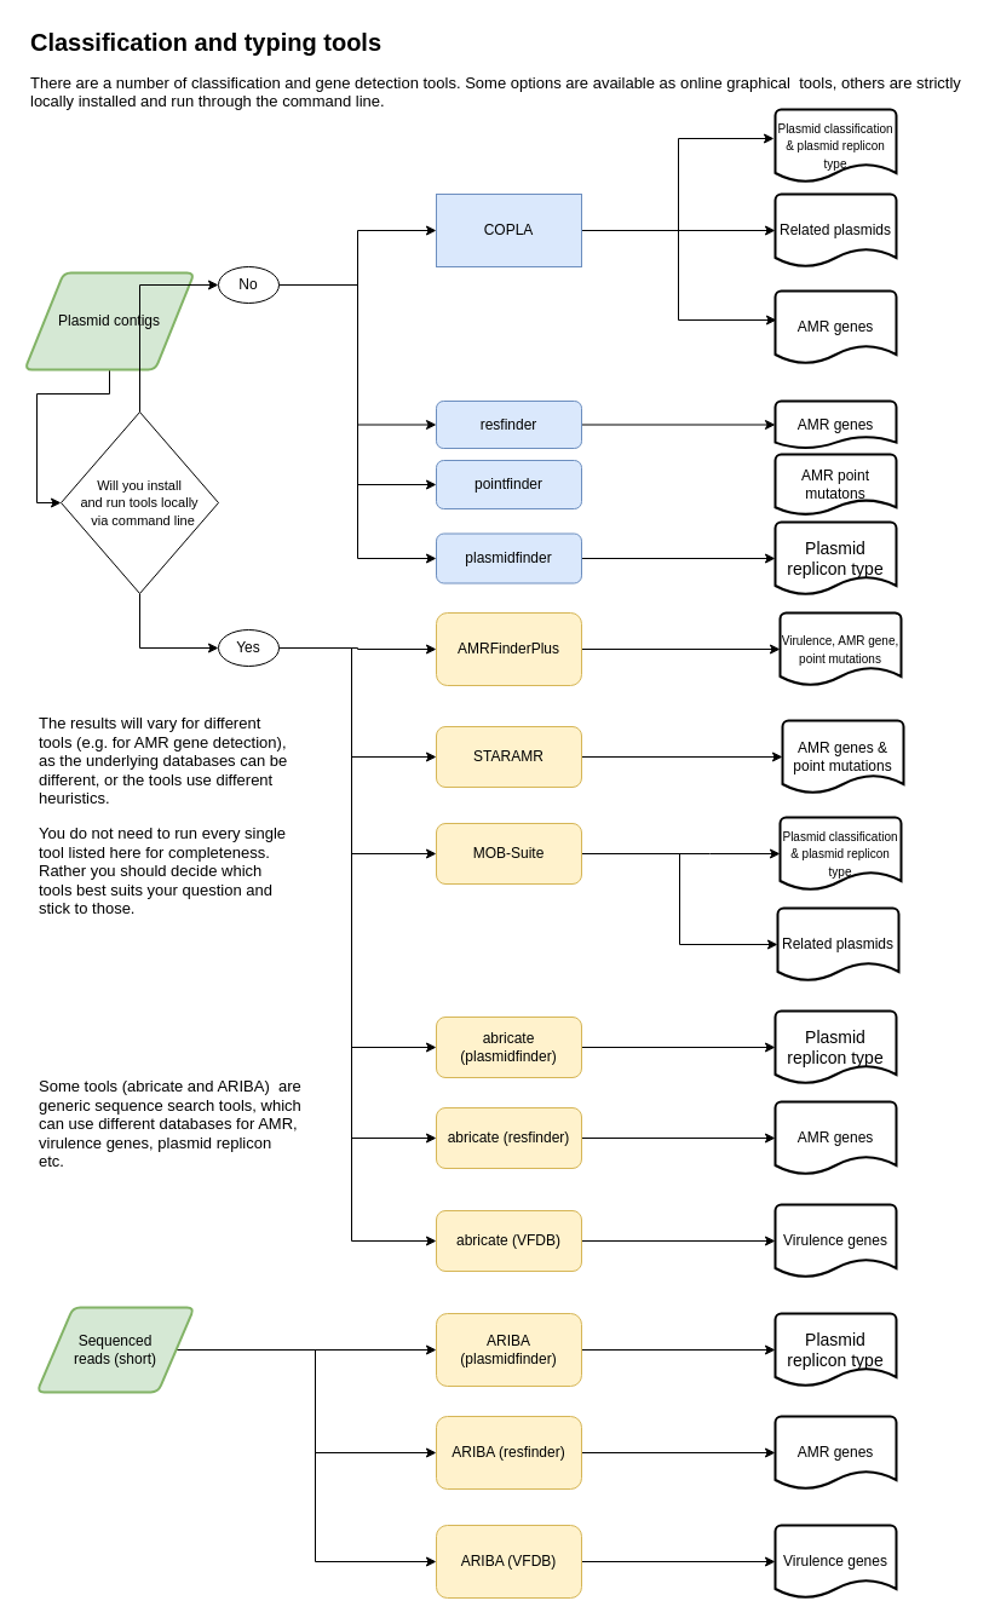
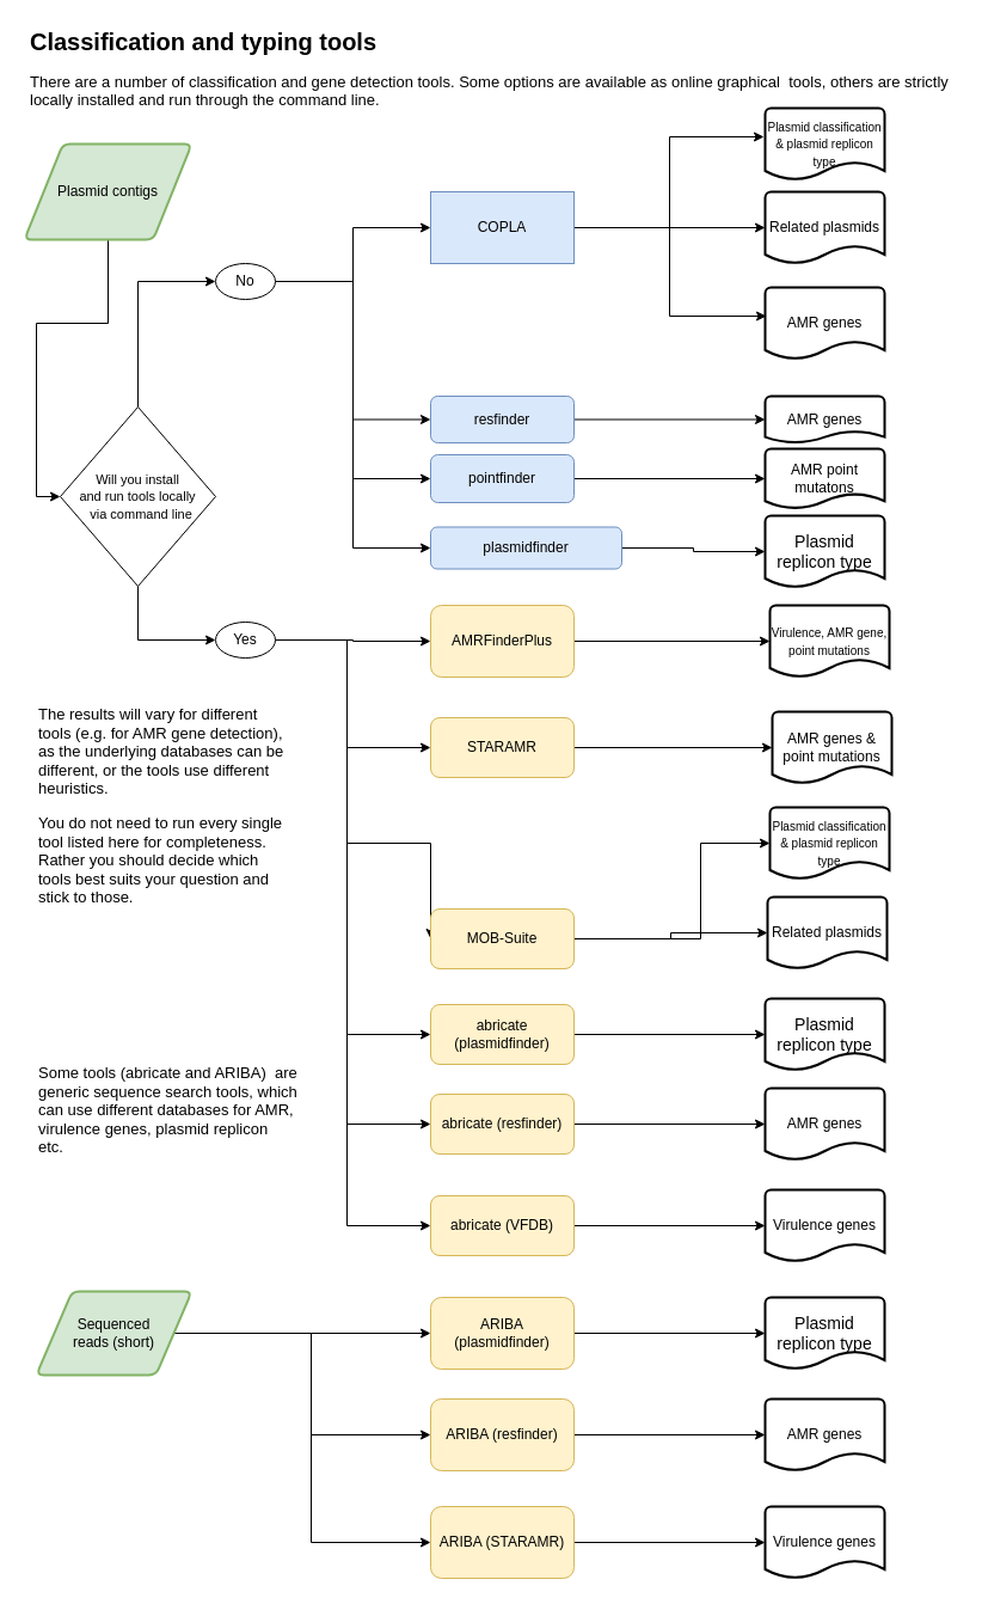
  <mxCell id="0" />
  <mxCell id="1" parent="0" />
  <mxCell id="2" style="edgeStyle=orthogonalEdgeStyle;rounded=0;orthogonalLoop=1;jettySize=auto;html=1;entryX=0;entryY=0.5;entryDx=0;entryDy=0;" parent="1" source="3" target="35" edge="1"><mxGeometry relative="1" as="geometry" /></mxCell>
- <mxCell id="3" value="Plasmid contigs" style="shape=parallelogram;html=1;strokeWidth=2;perimeter=parallelogramPerimeter;whiteSpace=wrap;rounded=1;arcSize=12;size=0.23;fillColor=#d5e8d4;strokeColor=#82b366;" parent="1" vertex="1"><mxGeometry x="20" y="225" width="140" height="80" as="geometry" /></mxCell>
+ <mxCell id="3" value="Plasmid contigs" style="shape=parallelogram;html=1;strokeWidth=2;perimeter=parallelogramPerimeter;whiteSpace=wrap;rounded=1;arcSize=12;size=0.23;fillColor=#d5e8d4;strokeColor=#82b366;" parent="1" vertex="1"><mxGeometry x="20" y="120" width="140" height="80" as="geometry" /></mxCell>
  <mxCell id="4" style="edgeStyle=orthogonalEdgeStyle;rounded=0;orthogonalLoop=1;jettySize=auto;html=1;entryX=0;entryY=0.5;entryDx=0;entryDy=0;" parent="1" source="7" target="9" edge="1"><mxGeometry relative="1" as="geometry" /></mxCell>
  <mxCell id="5" style="edgeStyle=orthogonalEdgeStyle;rounded=0;orthogonalLoop=1;jettySize=auto;html=1;entryX=0;entryY=0.5;entryDx=0;entryDy=0;" parent="1" source="7" target="11" edge="1"><mxGeometry relative="1" as="geometry" /></mxCell>
  <mxCell id="6" style="edgeStyle=orthogonalEdgeStyle;rounded=0;orthogonalLoop=1;jettySize=auto;html=1;entryX=0;entryY=0.5;entryDx=0;entryDy=0;fontSize=10;" parent="1" source="7" target="60" edge="1"><mxGeometry relative="1" as="geometry" /></mxCell>
  <mxCell id="7" value="Sequenced &lt;br&gt;reads (short)" style="shape=parallelogram;html=1;strokeWidth=2;perimeter=parallelogramPerimeter;whiteSpace=wrap;rounded=1;arcSize=12;size=0.23;fillColor=#d5e8d4;strokeColor=#82b366;" parent="1" vertex="1"><mxGeometry x="30" y="1080" width="130" height="70" as="geometry" /></mxCell>
  <mxCell id="8" style="edgeStyle=orthogonalEdgeStyle;rounded=0;orthogonalLoop=1;jettySize=auto;html=1;entryX=0;entryY=0.5;entryDx=0;entryDy=0;entryPerimeter=0;" parent="1" source="9" target="13" edge="1"><mxGeometry relative="1" as="geometry" /></mxCell>
  <mxCell id="9" value="ARIBA (plasmidfinder)" style="rounded=1;whiteSpace=wrap;html=1;fillColor=#fff2cc;strokeColor=#d6b656;" parent="1" vertex="1"><mxGeometry x="360" y="1085" width="120" height="60" as="geometry" /></mxCell>
  <mxCell id="10" style="edgeStyle=orthogonalEdgeStyle;rounded=0;orthogonalLoop=1;jettySize=auto;html=1;entryX=0;entryY=0.5;entryDx=0;entryDy=0;entryPerimeter=0;" parent="1" source="11" target="12" edge="1"><mxGeometry relative="1" as="geometry" /></mxCell>
  <mxCell id="11" value="ARIBA (resfinder)" style="rounded=1;whiteSpace=wrap;html=1;fillColor=#fff2cc;strokeColor=#d6b656;" parent="1" vertex="1"><mxGeometry x="360" y="1170" width="120" height="60" as="geometry" /></mxCell>
  <mxCell id="12" value="AMR genes" style="strokeWidth=2;html=1;shape=mxgraph.flowchart.document2;whiteSpace=wrap;size=0.25;" parent="1" vertex="1"><mxGeometry x="640" y="1170" width="100" height="60" as="geometry" /></mxCell>
  <mxCell id="13" value="&lt;span style=&quot;font-size: 14px;&quot;&gt;Plasmid replicon type&lt;/span&gt;" style="strokeWidth=2;html=1;shape=mxgraph.flowchart.document2;whiteSpace=wrap;size=0.25;" parent="1" vertex="1"><mxGeometry x="640" y="1085" width="100" height="60" as="geometry" /></mxCell>
  <mxCell id="14" style="edgeStyle=orthogonalEdgeStyle;rounded=0;orthogonalLoop=1;jettySize=auto;html=1;exitX=1;exitY=0.5;exitDx=0;exitDy=0;entryX=-0.01;entryY=0.4;entryDx=0;entryDy=0;entryPerimeter=0;" parent="1" source="17" target="18" edge="1"><mxGeometry relative="1" as="geometry" /></mxCell>
  <mxCell id="15" style="edgeStyle=orthogonalEdgeStyle;rounded=0;orthogonalLoop=1;jettySize=auto;html=1;entryX=0;entryY=0.5;entryDx=0;entryDy=0;entryPerimeter=0;" parent="1" source="17" target="19" edge="1"><mxGeometry relative="1" as="geometry"><Array as="points"><mxPoint x="640" y="190" /></Array></mxGeometry></mxCell>
  <mxCell id="16" style="edgeStyle=orthogonalEdgeStyle;rounded=0;orthogonalLoop=1;jettySize=auto;html=1;entryX=0.01;entryY=0.4;entryDx=0;entryDy=0;entryPerimeter=0;fontSize=11;" parent="1" source="17" target="52" edge="1"><mxGeometry relative="1" as="geometry" /></mxCell>
  <mxCell id="17" value="COPLA" style="whiteSpace=wrap;html=1;fillColor=#dae8fc;strokeColor=#6c8ebf;rounded=0;" parent="1" vertex="1"><mxGeometry x="360" y="160" width="120" height="60" as="geometry" /></mxCell>
  <mxCell id="18" value="&lt;font style=&quot;font-size: 10px;&quot;&gt;Plasmid classification&lt;br&gt;&amp;amp; plasmid replicon type&lt;/font&gt;" style="strokeWidth=2;html=1;shape=mxgraph.flowchart.document2;whiteSpace=wrap;size=0.25;" parent="1" vertex="1"><mxGeometry x="640" y="90" width="100" height="60" as="geometry" /></mxCell>
  <mxCell id="19" value="Related plasmids" style="strokeWidth=2;html=1;shape=mxgraph.flowchart.document2;whiteSpace=wrap;size=0.25;" parent="1" vertex="1"><mxGeometry x="640" y="160" width="100" height="60" as="geometry" /></mxCell>
  <mxCell id="20" style="edgeStyle=orthogonalEdgeStyle;rounded=0;orthogonalLoop=1;jettySize=auto;html=1;entryX=0;entryY=0.5;entryDx=0;entryDy=0;entryPerimeter=0;" parent="1" source="21" target="31" edge="1"><mxGeometry relative="1" as="geometry" /></mxCell>
  <mxCell id="21" value="AMRFinderPlus" style="rounded=1;whiteSpace=wrap;html=1;fillColor=#fff2cc;strokeColor=#d6b656;" parent="1" vertex="1"><mxGeometry x="360" y="506" width="120" height="60" as="geometry" /></mxCell>
  <mxCell id="22" style="edgeStyle=orthogonalEdgeStyle;rounded=0;orthogonalLoop=1;jettySize=auto;html=1;entryX=0;entryY=0.5;entryDx=0;entryDy=0;entryPerimeter=0;" parent="1" source="23" target="30" edge="1"><mxGeometry relative="1" as="geometry" /></mxCell>
  <mxCell id="23" value="STARAMR" style="rounded=1;whiteSpace=wrap;html=1;fillColor=#fff2cc;strokeColor=#d6b656;" parent="1" vertex="1"><mxGeometry x="360" y="600" width="120" height="50" as="geometry" /></mxCell>
  <mxCell id="24" style="edgeStyle=orthogonalEdgeStyle;rounded=0;orthogonalLoop=1;jettySize=auto;html=1;entryX=0;entryY=0.5;entryDx=0;entryDy=0;entryPerimeter=0;" parent="1" source="25" target="28" edge="1"><mxGeometry relative="1" as="geometry" /></mxCell>
  <mxCell id="25" value="resfinder" style="rounded=1;whiteSpace=wrap;html=1;fillColor=#dae8fc;strokeColor=#6c8ebf;" parent="1" vertex="1"><mxGeometry x="360" y="331" width="120" height="39" as="geometry" /></mxCell>
  <mxCell id="26" style="edgeStyle=orthogonalEdgeStyle;rounded=0;orthogonalLoop=1;jettySize=auto;html=1;entryX=0;entryY=0.5;entryDx=0;entryDy=0;entryPerimeter=0;" parent="1" source="27" target="29" edge="1"><mxGeometry relative="1" as="geometry" /></mxCell>
- <mxCell id="27" value="plasmidfinder" style="rounded=1;whiteSpace=wrap;html=1;fillColor=#dae8fc;strokeColor=#6c8ebf;" parent="1" vertex="1"><mxGeometry x="360" y="440.5" width="120" height="41" as="geometry" /></mxCell>
+ <mxCell id="27" value="plasmidfinder" style="rounded=1;whiteSpace=wrap;html=1;fillColor=#dae8fc;strokeColor=#6c8ebf;" parent="1" vertex="1"><mxGeometry x="360" y="440.5" width="160" height="35" as="geometry" /></mxCell>
  <mxCell id="28" value="AMR genes" style="strokeWidth=2;html=1;shape=mxgraph.flowchart.document2;whiteSpace=wrap;size=0.25;" parent="1" vertex="1"><mxGeometry x="640" y="331" width="100" height="39" as="geometry" /></mxCell>
  <mxCell id="29" value="&lt;span style=&quot;font-size: 14px;&quot;&gt;Plasmid replicon type&lt;/span&gt;" style="strokeWidth=2;html=1;shape=mxgraph.flowchart.document2;whiteSpace=wrap;size=0.25;" parent="1" vertex="1"><mxGeometry x="640" y="431" width="100" height="60" as="geometry" /></mxCell>
  <mxCell id="30" value="AMR genes &amp;amp;&lt;br&gt;point mutations" style="strokeWidth=2;html=1;shape=mxgraph.flowchart.document2;whiteSpace=wrap;size=0.25;" parent="1" vertex="1"><mxGeometry x="646" y="595" width="100" height="60" as="geometry" /></mxCell>
  <mxCell id="31" value="&lt;font style=&quot;font-size: 10px;&quot;&gt;Virulence, AMR gene, point mutations&lt;/font&gt;" style="strokeWidth=2;html=1;shape=mxgraph.flowchart.document2;whiteSpace=wrap;size=0.25;" parent="1" vertex="1"><mxGeometry x="644" y="506" width="100" height="60" as="geometry" /></mxCell>
  <mxCell id="32" style="edgeStyle=orthogonalEdgeStyle;rounded=0;orthogonalLoop=1;jettySize=auto;html=1;entryX=0;entryY=0.5;entryDx=0;entryDy=0;startArrow=none;" parent="1" source="39" target="17" edge="1"><mxGeometry relative="1" as="geometry" /></mxCell>
  <mxCell id="33" style="edgeStyle=orthogonalEdgeStyle;rounded=0;orthogonalLoop=1;jettySize=auto;html=1;entryX=0;entryY=0.5;entryDx=0;entryDy=0;" parent="1" source="35" target="46" edge="1"><mxGeometry relative="1" as="geometry" /></mxCell>
  <mxCell id="34" style="edgeStyle=orthogonalEdgeStyle;rounded=0;orthogonalLoop=1;jettySize=auto;html=1;entryX=0;entryY=0.5;entryDx=0;entryDy=0;fontSize=11;" parent="1" source="35" target="39" edge="1"><mxGeometry relative="1" as="geometry" /></mxCell>
  <mxCell id="35" value="&lt;font style=&quot;font-size: 11px;&quot;&gt;Will you install &lt;br&gt;and run tools locally&lt;br&gt;&amp;nbsp; via command line&lt;/font&gt;" style="rhombus;whiteSpace=wrap;html=1;" parent="1" vertex="1"><mxGeometry x="50" y="340" width="130" height="150" as="geometry" /></mxCell>
  <mxCell id="36" style="edgeStyle=orthogonalEdgeStyle;rounded=0;orthogonalLoop=1;jettySize=auto;html=1;entryX=0;entryY=0.5;entryDx=0;entryDy=0;fontSize=11;" parent="1" source="39" target="25" edge="1"><mxGeometry relative="1" as="geometry" /></mxCell>
  <mxCell id="37" style="edgeStyle=orthogonalEdgeStyle;rounded=0;orthogonalLoop=1;jettySize=auto;html=1;entryX=0;entryY=0.5;entryDx=0;entryDy=0;fontSize=11;" parent="1" source="39" target="27" edge="1"><mxGeometry relative="1" as="geometry" /></mxCell>
  <mxCell id="38" style="edgeStyle=orthogonalEdgeStyle;rounded=0;orthogonalLoop=1;jettySize=auto;html=1;entryX=0;entryY=0.5;entryDx=0;entryDy=0;fontSize=10;" parent="1" source="39" target="69" edge="1"><mxGeometry relative="1" as="geometry" /></mxCell>
  <mxCell id="39" value="No" style="ellipse;whiteSpace=wrap;html=1;" parent="1" vertex="1"><mxGeometry x="180" y="220" width="50" height="30" as="geometry" /></mxCell>
  <mxCell id="40" style="edgeStyle=orthogonalEdgeStyle;rounded=0;orthogonalLoop=1;jettySize=auto;html=1;entryX=0;entryY=0.5;entryDx=0;entryDy=0;" parent="1" source="46" target="21" edge="1"><mxGeometry relative="1" as="geometry" /></mxCell>
  <mxCell id="41" style="edgeStyle=orthogonalEdgeStyle;rounded=0;orthogonalLoop=1;jettySize=auto;html=1;entryX=0;entryY=0.5;entryDx=0;entryDy=0;" parent="1" source="46" target="23" edge="1"><mxGeometry relative="1" as="geometry"><Array as="points"><mxPoint x="290" y="535" /><mxPoint x="290" y="625" /></Array></mxGeometry></mxCell>
  <mxCell id="42" style="edgeStyle=orthogonalEdgeStyle;rounded=0;orthogonalLoop=1;jettySize=auto;html=1;entryX=0;entryY=0.5;entryDx=0;entryDy=0;" parent="1" source="46" target="49" edge="1"><mxGeometry relative="1" as="geometry"><Array as="points"><mxPoint x="290" y="535" /><mxPoint x="290" y="705" /></Array></mxGeometry></mxCell>
  <mxCell id="43" style="edgeStyle=orthogonalEdgeStyle;rounded=0;orthogonalLoop=1;jettySize=auto;html=1;entryX=0;entryY=0.5;entryDx=0;entryDy=0;fontSize=10;" parent="1" source="46" target="54" edge="1"><mxGeometry relative="1" as="geometry"><Array as="points"><mxPoint x="290" y="535" /><mxPoint x="290" y="865" /></Array></mxGeometry></mxCell>
  <mxCell id="44" style="edgeStyle=orthogonalEdgeStyle;rounded=0;orthogonalLoop=1;jettySize=auto;html=1;entryX=0;entryY=0.5;entryDx=0;entryDy=0;fontSize=10;" parent="1" source="46" target="62" edge="1"><mxGeometry relative="1" as="geometry"><Array as="points"><mxPoint x="290" y="535" /><mxPoint x="290" y="940" /></Array></mxGeometry></mxCell>
  <mxCell id="45" style="edgeStyle=orthogonalEdgeStyle;rounded=0;orthogonalLoop=1;jettySize=auto;html=1;entryX=0;entryY=0.5;entryDx=0;entryDy=0;fontSize=10;" parent="1" source="46" target="64" edge="1"><mxGeometry relative="1" as="geometry"><Array as="points"><mxPoint x="290" y="535" /><mxPoint x="290" y="1025" /></Array></mxGeometry></mxCell>
  <mxCell id="46" value="Yes" style="ellipse;whiteSpace=wrap;html=1;" parent="1" vertex="1"><mxGeometry x="180" y="520" width="50" height="30" as="geometry" /></mxCell>
  <mxCell id="47" style="edgeStyle=orthogonalEdgeStyle;rounded=0;orthogonalLoop=1;jettySize=auto;html=1;entryX=0;entryY=0.5;entryDx=0;entryDy=0;entryPerimeter=0;" parent="1" source="49" target="50" edge="1"><mxGeometry relative="1" as="geometry"><Array as="points"><mxPoint x="586" y="705" /></Array></mxGeometry></mxCell>
  <mxCell id="48" style="edgeStyle=orthogonalEdgeStyle;rounded=0;orthogonalLoop=1;jettySize=auto;html=1;entryX=0;entryY=0.5;entryDx=0;entryDy=0;entryPerimeter=0;" parent="1" source="49" target="51" edge="1"><mxGeometry relative="1" as="geometry" /></mxCell>
- <mxCell id="49" value="MOB-Suite" style="rounded=1;whiteSpace=wrap;html=1;fillColor=#fff2cc;strokeColor=#d6b656;" parent="1" vertex="1"><mxGeometry x="360" y="680" width="120" height="50" as="geometry" /></mxCell>
+ <mxCell id="49" value="MOB-Suite" style="rounded=1;whiteSpace=wrap;html=1;fillColor=#fff2cc;strokeColor=#d6b656;" parent="1" vertex="1"><mxGeometry x="360" y="760" width="120" height="50" as="geometry" /></mxCell>
  <mxCell id="50" value="&lt;span style=&quot;font-size: 10px;&quot;&gt;Plasmid classification&lt;/span&gt;&lt;br style=&quot;font-size: 10px;&quot;&gt;&lt;span style=&quot;font-size: 10px;&quot;&gt;&amp;amp; plasmid replicon type&lt;/span&gt;" style="strokeWidth=2;html=1;shape=mxgraph.flowchart.document2;whiteSpace=wrap;size=0.25;" parent="1" vertex="1"><mxGeometry x="644" y="675" width="100" height="60" as="geometry" /></mxCell>
  <mxCell id="51" value="Related plasmids" style="strokeWidth=2;html=1;shape=mxgraph.flowchart.document2;whiteSpace=wrap;size=0.25;" parent="1" vertex="1"><mxGeometry x="642" y="750" width="100" height="60" as="geometry" /></mxCell>
  <mxCell id="52" value="AMR genes" style="strokeWidth=2;html=1;shape=mxgraph.flowchart.document2;whiteSpace=wrap;size=0.25;" parent="1" vertex="1"><mxGeometry x="640" y="240" width="100" height="60" as="geometry" /></mxCell>
  <mxCell id="53" style="edgeStyle=orthogonalEdgeStyle;rounded=0;orthogonalLoop=1;jettySize=auto;html=1;fontSize=10;entryX=0;entryY=0.5;entryDx=0;entryDy=0;entryPerimeter=0;" parent="1" source="54" target="55" edge="1"><mxGeometry relative="1" as="geometry"><mxPoint x="590" y="865" as="targetPoint" /></mxGeometry></mxCell>
  <mxCell id="54" value="abricate (plasmidfinder)" style="rounded=1;whiteSpace=wrap;html=1;fillColor=#fff2cc;strokeColor=#d6b656;" parent="1" vertex="1"><mxGeometry x="360" y="840" width="120" height="50" as="geometry" /></mxCell>
  <mxCell id="55" value="&lt;span style=&quot;font-size: 14px;&quot;&gt;Plasmid replicon type&lt;/span&gt;" style="strokeWidth=2;html=1;shape=mxgraph.flowchart.document2;whiteSpace=wrap;size=0.25;" parent="1" vertex="1"><mxGeometry x="640" y="835" width="100" height="60" as="geometry" /></mxCell>
  <mxCell id="56" value="AMR genes" style="strokeWidth=2;html=1;shape=mxgraph.flowchart.document2;whiteSpace=wrap;size=0.25;" parent="1" vertex="1"><mxGeometry x="640" y="910" width="100" height="60" as="geometry" /></mxCell>
  <mxCell id="57" value="Virulence genes" style="strokeWidth=2;html=1;shape=mxgraph.flowchart.document2;whiteSpace=wrap;size=0.25;" parent="1" vertex="1"><mxGeometry x="640" y="995" width="100" height="60" as="geometry" /></mxCell>
  <mxCell id="58" value="Virulence genes" style="strokeWidth=2;html=1;shape=mxgraph.flowchart.document2;whiteSpace=wrap;size=0.25;" parent="1" vertex="1"><mxGeometry x="640" y="1260" width="100" height="60" as="geometry" /></mxCell>
  <mxCell id="59" style="edgeStyle=orthogonalEdgeStyle;rounded=0;orthogonalLoop=1;jettySize=auto;html=1;entryX=0;entryY=0.5;entryDx=0;entryDy=0;entryPerimeter=0;fontSize=10;" parent="1" source="60" target="58" edge="1"><mxGeometry relative="1" as="geometry" /></mxCell>
- <mxCell id="60" value="ARIBA (VFDB)" style="rounded=1;whiteSpace=wrap;html=1;fillColor=#fff2cc;strokeColor=#d6b656;" parent="1" vertex="1"><mxGeometry x="360" y="1260" width="120" height="60" as="geometry" /></mxCell>
+ <mxCell id="60" value="ARIBA (STARAMR)" style="rounded=1;whiteSpace=wrap;html=1;fillColor=#fff2cc;strokeColor=#d6b656;" parent="1" vertex="1"><mxGeometry x="360" y="1260" width="120" height="60" as="geometry" /></mxCell>
  <mxCell id="61" style="edgeStyle=orthogonalEdgeStyle;rounded=0;orthogonalLoop=1;jettySize=auto;html=1;fontSize=10;entryX=0;entryY=0.5;entryDx=0;entryDy=0;entryPerimeter=0;" parent="1" source="62" target="56" edge="1"><mxGeometry relative="1" as="geometry"><mxPoint x="590" y="940" as="targetPoint" /></mxGeometry></mxCell>
  <mxCell id="62" value="abricate (resfinder)" style="rounded=1;whiteSpace=wrap;html=1;fillColor=#fff2cc;strokeColor=#d6b656;" parent="1" vertex="1"><mxGeometry x="360" y="915" width="120" height="50" as="geometry" /></mxCell>
  <mxCell id="63" style="edgeStyle=orthogonalEdgeStyle;rounded=0;orthogonalLoop=1;jettySize=auto;html=1;entryX=0;entryY=0.5;entryDx=0;entryDy=0;entryPerimeter=0;fontSize=10;" parent="1" source="64" target="57" edge="1"><mxGeometry relative="1" as="geometry" /></mxCell>
  <mxCell id="64" value="abricate (VFDB)" style="rounded=1;whiteSpace=wrap;html=1;fillColor=#fff2cc;strokeColor=#d6b656;" parent="1" vertex="1"><mxGeometry x="360" y="1000" width="120" height="50" as="geometry" /></mxCell>
  <mxCell id="65" value="&lt;h1&gt;Classification and typing tools&lt;/h1&gt;&lt;p style=&quot;font-size: 13px;&quot;&gt;&lt;font style=&quot;font-size: 13px;&quot;&gt;There are a number of classification and gene detection tools. Some options are available as online graphical&amp;nbsp; tools, others are strictly locally installed and run through the command line.&amp;nbsp;&lt;/font&gt;&lt;/p&gt;&lt;p style=&quot;font-size: 13px;&quot;&gt;&lt;br&gt;&lt;/p&gt;" style="text;html=1;strokeColor=none;fillColor=none;spacing=5;spacingTop=-20;whiteSpace=wrap;overflow=hidden;rounded=0;fontSize=10;" parent="1" vertex="1"><mxGeometry x="20" y="20" width="780" height="80" as="geometry" /></mxCell>
  <mxCell id="66" value="&lt;p style=&quot;font-size: 13px;&quot;&gt;&lt;font style=&quot;font-size: 13px;&quot;&gt;Some tools (abricate and ARIBA)&amp;nbsp; are generic sequence search tools, which can use different databases for AMR, virulence genes, plasmid replicon etc.&amp;nbsp;&lt;/font&gt;&lt;/p&gt;&lt;p style=&quot;font-size: 13px;&quot;&gt;&lt;br style=&quot;color: rgb(0, 0, 0); font-family: Helvetica; font-style: normal; font-variant-ligatures: normal; font-variant-caps: normal; font-weight: 400; letter-spacing: normal; orphans: 2; text-align: left; text-indent: 0px; text-transform: none; widows: 2; word-spacing: 0px; -webkit-text-stroke-width: 0px; background-color: rgb(248, 249, 250); text-decoration-thickness: initial; text-decoration-style: initial; text-decoration-color: initial;&quot;&gt;&lt;br&gt;&lt;br&gt;&lt;/p&gt;" style="text;whiteSpace=wrap;html=1;fontSize=12;" parent="1" vertex="1"><mxGeometry x="30" y="870" width="220" height="120" as="geometry" /></mxCell>
  <mxCell id="67" value="&lt;p style=&quot;font-size: 13px;&quot;&gt;&lt;font style=&quot;font-size: 13px;&quot;&gt;The results will vary for different tools (e.g. for AMR gene detection), as the underlying databases can be different, or the tools use different heuristics.&amp;nbsp;&lt;/font&gt;&lt;/p&gt;&lt;p style=&quot;font-size: 13px;&quot;&gt;You do not need to run every single tool listed here for completeness.&amp;nbsp; Rather you should decide which tools best suits your question and stick to those.&lt;/p&gt;&lt;p style=&quot;font-size: 12px;&quot;&gt;&lt;br&gt;&lt;/p&gt;" style="text;whiteSpace=wrap;html=1;fontSize=12;" parent="1" vertex="1"><mxGeometry x="30" y="570" width="210" height="230" as="geometry" /></mxCell>
+ <mxCell id="68" style="edgeStyle=orthogonalEdgeStyle;rounded=0;orthogonalLoop=1;jettySize=auto;html=1;entryX=0;entryY=0.5;entryDx=0;entryDy=0;entryPerimeter=0;fontSize=10;" parent="1" source="69" target="70" edge="1"><mxGeometry relative="1" as="geometry" /></mxCell>
  <mxCell id="69" value="pointfinder" style="rounded=1;whiteSpace=wrap;html=1;fillColor=#dae8fc;strokeColor=#6c8ebf;" parent="1" vertex="1"><mxGeometry x="360" y="380" width="120" height="40" as="geometry" /></mxCell>
  <mxCell id="70" value="AMR point mutatons" style="strokeWidth=2;html=1;shape=mxgraph.flowchart.document2;whiteSpace=wrap;size=0.25;" parent="1" vertex="1"><mxGeometry x="640" y="375" width="100" height="50" as="geometry" /></mxCell>
